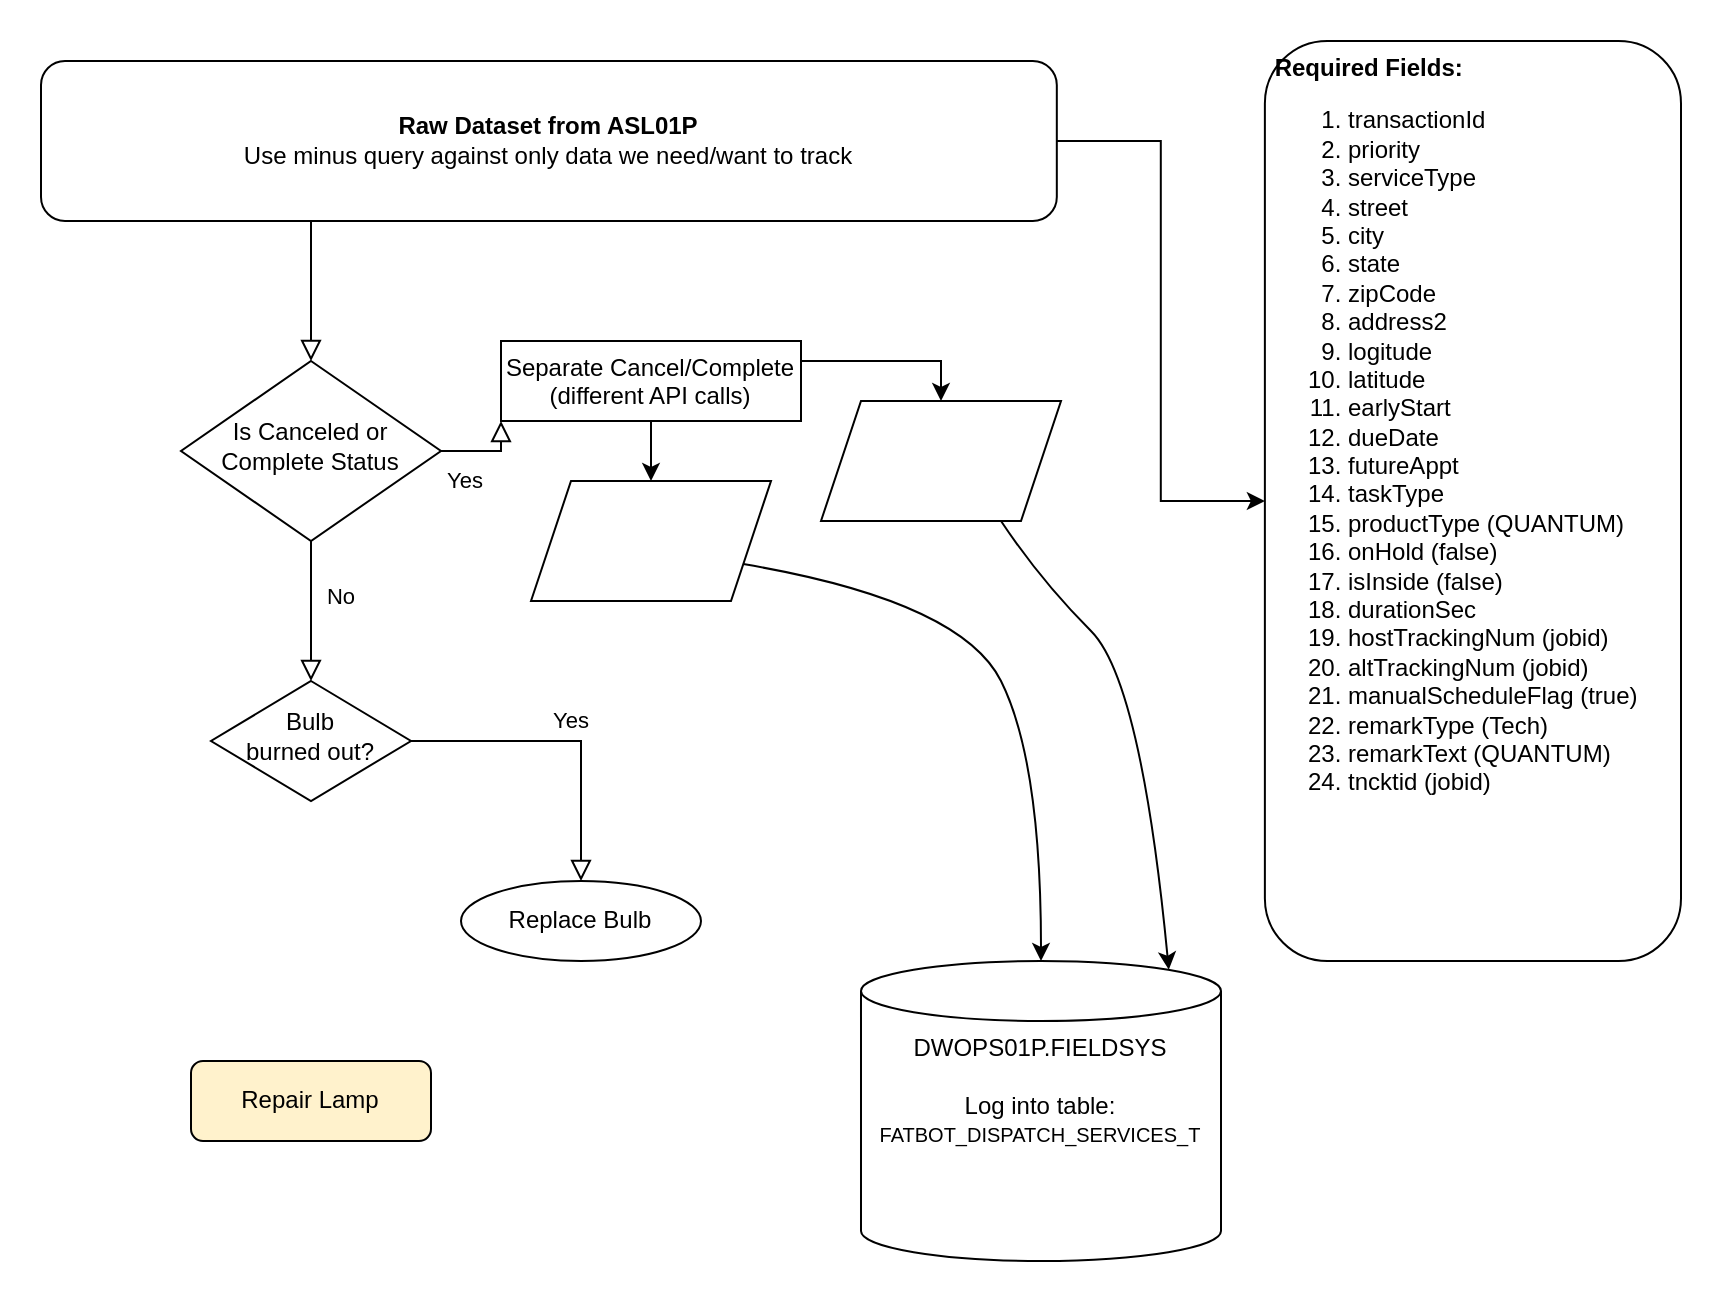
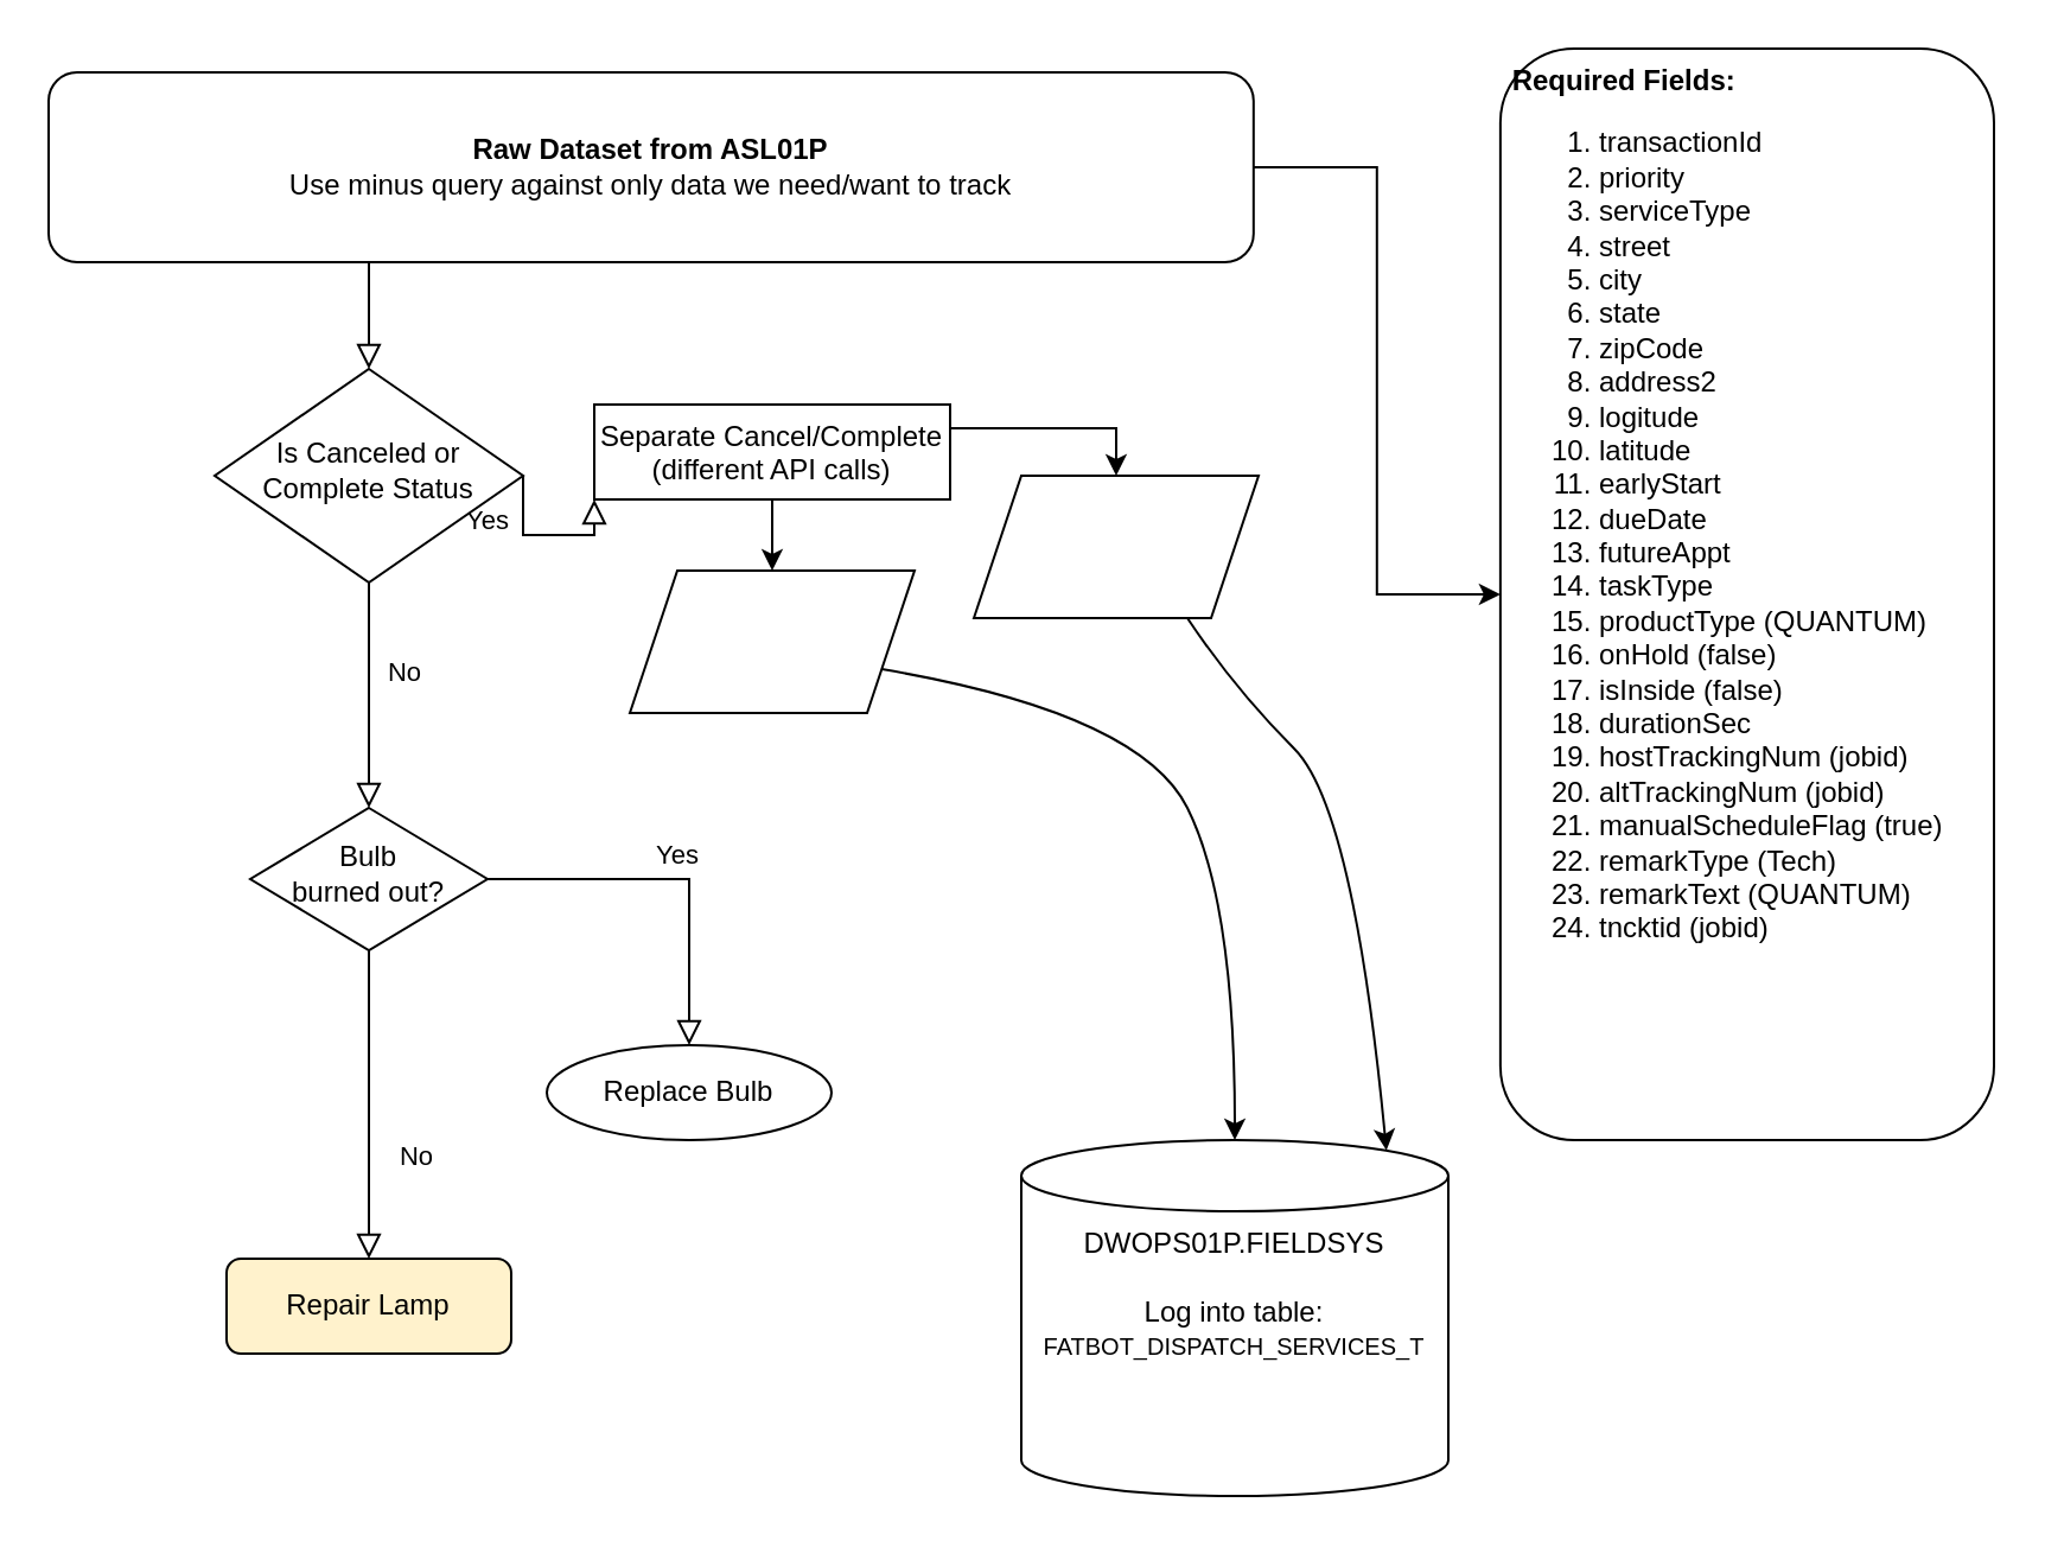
  <mxCell id="0" />
  <mxCell id="1" parent="0" />
  <mxCell id="2" value="" style="rounded=0;html=1;jettySize=auto;orthogonalLoop=1;fontSize=11;endArrow=block;endFill=0;endSize=8;strokeWidth=1;shadow=0;labelBackgroundColor=none;edgeStyle=orthogonalEdgeStyle;" parent="1" source="13" target="5" edge="1"><mxGeometry relative="1" as="geometry"><Array as="points"><mxPoint x="155" y="130" /><mxPoint x="155" y="130" /></Array></mxGeometry></mxCell>
  <mxCell id="3" value="Yes" style="rounded=0;html=1;jettySize=auto;orthogonalLoop=1;fontSize=11;endArrow=block;endFill=0;endSize=8;strokeWidth=1;shadow=0;labelBackgroundColor=none;edgeStyle=orthogonalEdgeStyle;exitX=1;exitY=0.5;exitDx=0;exitDy=0;entryX=0;entryY=1;entryDx=0;entryDy=0;" parent="1" source="5" target="16" edge="1"><mxGeometry x="-0.467" y="-15" relative="1" as="geometry"><mxPoint as="offset" /><mxPoint x="230" y="225" as="sourcePoint" /><mxPoint x="290" y="175" as="targetPoint" /><Array as="points"><mxPoint x="250" y="225" /></Array></mxGeometry></mxCell>
  <mxCell id="4" value="No" style="edgeStyle=orthogonalEdgeStyle;rounded=0;jettySize=auto;orthogonalLoop=1;fontSize=11;endArrow=block;endFill=0;endSize=8;strokeWidth=1;shadow=0;labelBackgroundColor=none;html=1;exitX=0.5;exitY=1;exitDx=0;exitDy=0;entryX=0.5;entryY=0;entryDx=0;entryDy=0;" parent="1" source="5" target="8" edge="1"><mxGeometry x="-0.2" y="15" relative="1" as="geometry"><mxPoint as="offset" /><mxPoint x="200" y="290" as="sourcePoint" /><Array as="points"><mxPoint x="155" y="300" /><mxPoint x="155" y="300" /></Array></mxGeometry></mxCell>
- <mxCell id="5" value="Is Canceled or Complete Status" style="rhombus;whiteSpace=wrap;html=1;shadow=0;fontFamily=Helvetica;fontSize=12;align=center;strokeWidth=1;spacing=6;spacingTop=-4;" parent="1" vertex="1"><mxGeometry x="90" y="180" width="130" height="90" as="geometry" /></mxCell>
+ <mxCell id="5" value="Is Canceled or Complete Status" style="rhombus;whiteSpace=wrap;html=1;shadow=0;fontFamily=Helvetica;fontSize=12;align=center;strokeWidth=1;spacing=6;spacingTop=-4;" parent="1" vertex="1"><mxGeometry x="90" y="155" width="130" height="90" as="geometry" /></mxCell>
+ <mxCell id="6" value="No" style="rounded=0;html=1;jettySize=auto;orthogonalLoop=1;fontSize=11;endArrow=block;endFill=0;endSize=8;strokeWidth=1;shadow=0;labelBackgroundColor=none;edgeStyle=orthogonalEdgeStyle;" parent="1" source="8" target="9" edge="1"><mxGeometry x="0.333" y="20" relative="1" as="geometry"><mxPoint as="offset" /></mxGeometry></mxCell>
  <mxCell id="7" value="Yes" style="edgeStyle=orthogonalEdgeStyle;rounded=0;html=1;jettySize=auto;orthogonalLoop=1;fontSize=11;endArrow=block;endFill=0;endSize=8;strokeWidth=1;shadow=0;labelBackgroundColor=none;" parent="1" source="8" target="10" edge="1"><mxGeometry x="0.035" y="10" relative="1" as="geometry"><mxPoint as="offset" /></mxGeometry></mxCell>
  <mxCell id="8" value="Bulb&lt;br&gt;burned out?" style="rhombus;whiteSpace=wrap;html=1;shadow=0;fontFamily=Helvetica;fontSize=12;align=center;strokeWidth=1;spacing=6;spacingTop=-4;" parent="1" vertex="1"><mxGeometry x="105" y="340" width="100" height="60" as="geometry" /></mxCell>
  <mxCell id="9" value="Repair Lamp" style="rounded=1;whiteSpace=wrap;html=1;fontSize=12;glass=0;strokeWidth=1;shadow=0;fillColor=#fff2cc;" parent="1" vertex="1"><mxGeometry x="95" y="530" width="120" height="40" as="geometry" /></mxCell>
  <mxCell id="10" value="Replace Bulb" style="ellipse;whiteSpace=wrap;html=1;fontSize=12;glass=0;strokeWidth=1;shadow=0;" parent="1" vertex="1"><mxGeometry x="230" y="440" width="120" height="40" as="geometry" /></mxCell>
  <mxCell id="11" value="" style="group;horizontal=0;" vertex="1" connectable="0" parent="1"><mxGeometry x="20" width="820" height="460" as="geometry" y="20" /></mxCell>
  <mxCell id="12" style="edgeStyle=orthogonalEdgeStyle;rounded=0;orthogonalLoop=1;jettySize=auto;html=1;exitX=1;exitY=0.5;exitDx=0;exitDy=0;" edge="1" parent="11" source="13" target="14"><mxGeometry relative="1" as="geometry" /></mxCell>
  <mxCell id="13" value="&lt;b&gt;Raw Dataset from ASL01P&lt;/b&gt;&lt;br&gt;Use minus query against only data we need/want to track" style="rounded=1;whiteSpace=wrap;html=1;fontSize=12;glass=0;strokeWidth=1;shadow=0;" parent="11" vertex="1"><mxGeometry y="10" width="507.91" height="80" as="geometry" /></mxCell>
  <mxCell id="14" value="&lt;span style=&quot;white-space: pre&quot;&gt; &lt;/span&gt;&lt;b&gt;Required Fields:&lt;/b&gt;&lt;br&gt;&lt;ol&gt;&lt;li&gt;transactionId&lt;/li&gt;&lt;li&gt;priority&lt;/li&gt;&lt;li&gt;serviceType&lt;/li&gt;&lt;li&gt;street&lt;/li&gt;&lt;li&gt;city&lt;/li&gt;&lt;li&gt;state&lt;/li&gt;&lt;li&gt;zipCode&lt;/li&gt;&lt;li&gt;address2&lt;/li&gt;&lt;li&gt;logitude&lt;/li&gt;&lt;li&gt;latitude&lt;/li&gt;&lt;li&gt;earlyStart&lt;/li&gt;&lt;li&gt;dueDate&lt;/li&gt;&lt;li&gt;&lt;span&gt;futureAppt&lt;/span&gt;&lt;br&gt;&lt;/li&gt;&lt;li&gt;taskType&lt;/li&gt;&lt;li&gt;productType (QUANTUM)&lt;/li&gt;&lt;li&gt;onHold (false)&lt;/li&gt;&lt;li&gt;isInside (false)&lt;/li&gt;&lt;li&gt;durationSec&lt;/li&gt;&lt;li&gt;hostTrackingNum (jobid)&lt;/li&gt;&lt;li&gt;altTrackingNum (jobid)&lt;/li&gt;&lt;li&gt;manualScheduleFlag (true)&lt;/li&gt;&lt;li&gt;remarkType (Tech)&lt;/li&gt;&lt;li&gt;remarkText (QUANTUM)&lt;/li&gt;&lt;li&gt;tncktid (jobid)&lt;/li&gt;&lt;/ol&gt;" style="rounded=1;whiteSpace=wrap;html=1;align=left;verticalAlign=top;" vertex="1" parent="11"><mxGeometry x="611.94" width="208.06" height="460" as="geometry" /></mxCell>
  <mxCell id="15" style="edgeStyle=orthogonalEdgeStyle;rounded=0;orthogonalLoop=1;jettySize=auto;html=1;exitX=0.5;exitY=1;exitDx=0;exitDy=0;entryX=0.5;entryY=0;entryDx=0;entryDy=0;" edge="1" parent="11" source="16" target="17"><mxGeometry relative="1" as="geometry" /></mxCell>
  <mxCell id="16" value="Separate Cancel/Complete&lt;br&gt;(different API calls)" style="rounded=0;whiteSpace=wrap;html=1;verticalAlign=top;" vertex="1" parent="11"><mxGeometry x="230" y="150" width="150" height="40" as="geometry" /></mxCell>
  <mxCell id="17" value="" style="shape=parallelogram;perimeter=parallelogramPerimeter;whiteSpace=wrap;html=1;fixedSize=1;verticalAlign=top;" vertex="1" parent="11"><mxGeometry x="245" y="220" width="120" height="60" as="geometry" /></mxCell>
  <mxCell id="18" style="edgeStyle=orthogonalEdgeStyle;rounded=0;orthogonalLoop=1;jettySize=auto;html=1;exitX=1;exitY=0.25;exitDx=0;exitDy=0;entryX=0.5;entryY=0;entryDx=0;entryDy=0;" edge="1" parent="11" source="16" target="19"><mxGeometry relative="1" as="geometry" /></mxCell>
  <mxCell id="19" value="" style="shape=parallelogram;perimeter=parallelogramPerimeter;whiteSpace=wrap;html=1;fixedSize=1;verticalAlign=top;" vertex="1" parent="11"><mxGeometry x="390" y="180" width="120" height="60" as="geometry" /></mxCell>
  <mxCell id="20" value="DWOPS01P.FIELDSYS&lt;br&gt;&lt;br&gt;Log into table:&lt;br&gt;&lt;font style=&quot;font-size: 10px&quot;&gt;FATBOT_DISPATCH_SERVICES_T&lt;/font&gt;" style="shape=cylinder3;whiteSpace=wrap;html=1;boundedLbl=1;backgroundOutline=1;size=15;verticalAlign=top;" vertex="1" parent="1"><mxGeometry x="430" y="480" width="180" height="150" as="geometry" /></mxCell>
  <mxCell id="21" value="" style="curved=1;endArrow=classic;html=1;exitX=0.75;exitY=1;exitDx=0;exitDy=0;entryX=0.855;entryY=0;entryDx=0;entryDy=4.35;entryPerimeter=0;" edge="1" parent="1" source="19" target="20"><mxGeometry width="50" height="50" relative="1" as="geometry"><mxPoint x="430" y="420" as="sourcePoint" /><mxPoint x="480" y="370" as="targetPoint" /><Array as="points"><mxPoint x="520" y="290" /><mxPoint x="570" y="340" /></Array></mxGeometry></mxCell>
  <mxCell id="22" value="" style="curved=1;endArrow=classic;html=1;exitX=1;exitY=0.75;exitDx=0;exitDy=0;entryX=0.5;entryY=0;entryDx=0;entryDy=0;entryPerimeter=0;" edge="1" parent="1" source="17" target="20"><mxGeometry width="50" height="50" relative="1" as="geometry"><mxPoint x="430" y="420" as="sourcePoint" /><mxPoint x="480" y="370" as="targetPoint" /><Array as="points"><mxPoint x="480" y="300" /><mxPoint x="520" y="380" /></Array></mxGeometry></mxCell>
